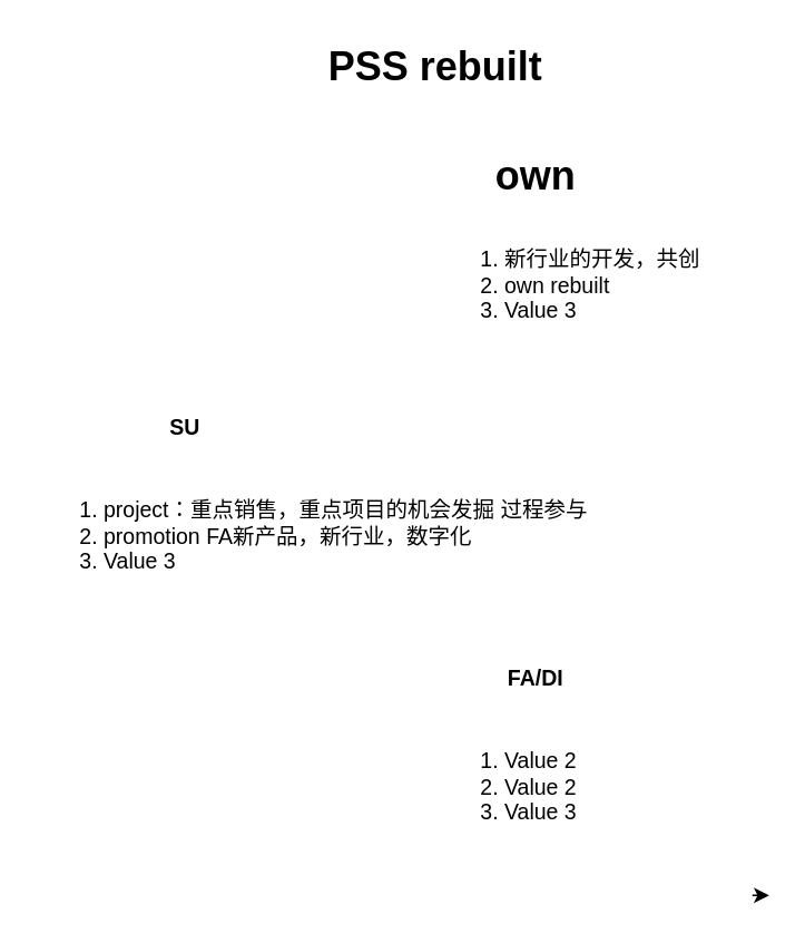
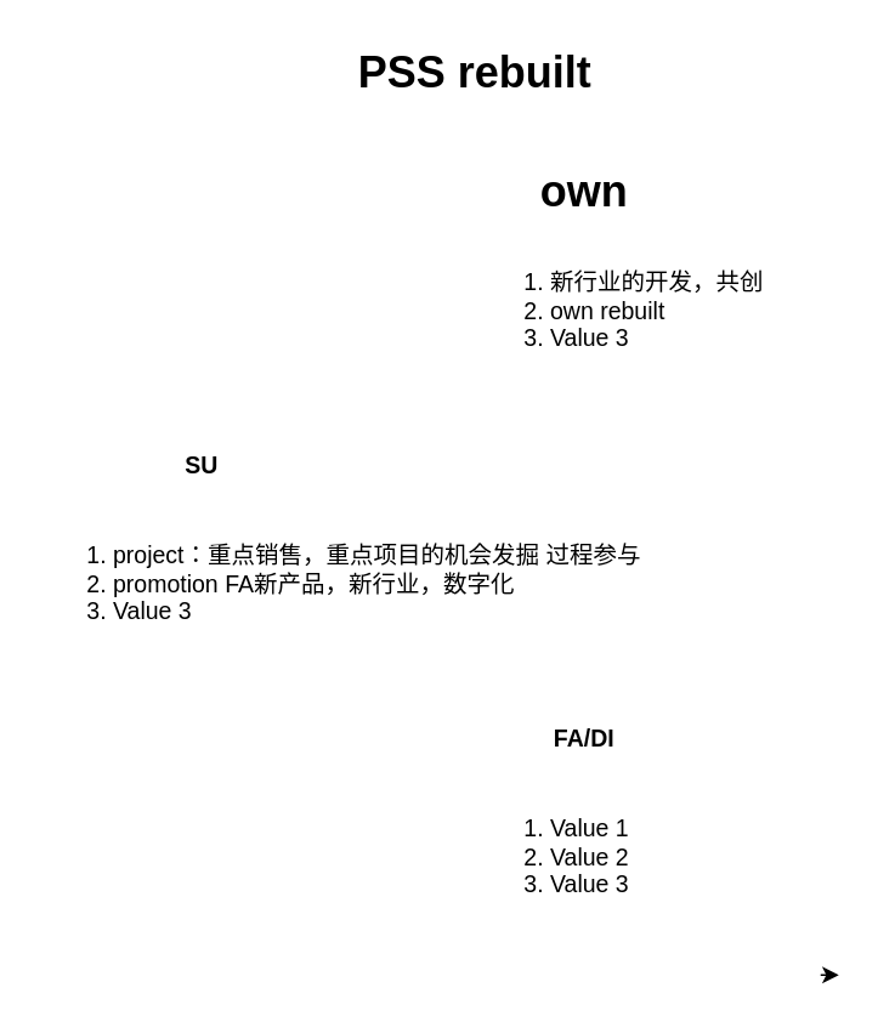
  <mxCell id="0" />
  <mxCell id="1" parent="0" />
  <mxCell id="2" value="&lt;ol style=&quot;font-size: 13px;&quot;&gt;&lt;li style=&quot;font-size: 13px;&quot;&gt;project：重点销售，重点项目的机会发掘 过程参与&lt;/li&gt;&lt;li style=&quot;font-size: 13px;&quot;&gt;promotion FA新产品，新行业，数字化&amp;nbsp;&lt;/li&gt;&lt;li style=&quot;font-size: 13px;&quot;&gt;Value 3&lt;/li&gt;&lt;/ol&gt;" style="text;strokeColor=none;fillColor=none;html=1;whiteSpace=wrap;verticalAlign=middle;overflow=hidden;fontSize=13;" vertex="1" parent="1"><mxGeometry x="20" y="255" width="380" height="130" as="geometry" /></mxCell>
  <mxCell id="3" value="PSS rebuilt" style="text;strokeColor=none;fillColor=none;html=1;fontSize=24;fontStyle=1;verticalAlign=middle;align=center;" vertex="1" parent="1"><mxGeometry x="210" y="20" width="100" height="40" as="geometry" /></mxCell>
  <mxCell id="4" value="SU" style="text;strokeColor=none;fillColor=none;html=1;fontSize=13;fontStyle=1;verticalAlign=middle;align=center;" vertex="1" parent="1"><mxGeometry x="60" y="235" width="100" height="40" as="geometry" /></mxCell>
  <mxCell id="5" value="&lt;ol style=&quot;font-size: 13px;&quot;&gt;&lt;li style=&quot;font-size: 13px;&quot;&gt;新行业的开发，共创&lt;/li&gt;&lt;li style=&quot;font-size: 13px;&quot;&gt;own rebuilt&lt;/li&gt;&lt;li style=&quot;font-size: 13px;&quot;&gt;Value 3&lt;/li&gt;&lt;/ol&gt;" style="text;strokeColor=none;fillColor=none;html=1;whiteSpace=wrap;verticalAlign=middle;overflow=hidden;fontSize=13;" vertex="1" parent="1"><mxGeometry x="260" y="105" width="190" height="130" as="geometry" /></mxCell>
  <mxCell id="6" value="own" style="text;strokeColor=none;fillColor=none;html=1;fontSize=24;fontStyle=1;verticalAlign=middle;align=center;" vertex="1" parent="1"><mxGeometry x="270" y="85" width="100" height="40" as="geometry" /></mxCell>
  <mxCell id="7" style="edgeStyle=orthogonalEdgeStyle;rounded=0;orthogonalLoop=1;jettySize=auto;html=1;exitX=1;exitY=1;exitDx=0;exitDy=0;fontSize=13;" edge="1" parent="1" source="8"><mxGeometry relative="1" as="geometry"><mxPoint x="460" y="535.091" as="targetPoint" /></mxGeometry></mxCell>
- <mxCell id="8" value="&lt;ol style=&quot;font-size: 13px;&quot;&gt;&lt;li style=&quot;font-size: 13px;&quot;&gt;Value 2&lt;/li&gt;&lt;li style=&quot;font-size: 13px;&quot;&gt;Value 2&lt;/li&gt;&lt;li style=&quot;font-size: 13px;&quot;&gt;Value 3&lt;/li&gt;&lt;/ol&gt;" style="text;strokeColor=none;fillColor=none;html=1;whiteSpace=wrap;verticalAlign=middle;overflow=hidden;fontSize=13;" vertex="1" parent="1"><mxGeometry x="260" y="405" width="190" height="130" as="geometry" /></mxCell>
+ <mxCell id="8" value="&lt;ol style=&quot;font-size: 13px;&quot;&gt;&lt;li style=&quot;font-size: 13px;&quot;&gt;Value 1&lt;/li&gt;&lt;li style=&quot;font-size: 13px;&quot;&gt;Value 2&lt;/li&gt;&lt;li style=&quot;font-size: 13px;&quot;&gt;Value 3&lt;/li&gt;&lt;/ol&gt;" style="text;strokeColor=none;fillColor=none;html=1;whiteSpace=wrap;verticalAlign=middle;overflow=hidden;fontSize=13;" vertex="1" parent="1"><mxGeometry x="260" y="405" width="190" height="130" as="geometry" /></mxCell>
  <mxCell id="9" value="FA/DI" style="text;strokeColor=none;fillColor=none;html=1;fontSize=13;fontStyle=1;verticalAlign=middle;align=center;" vertex="1" parent="1"><mxGeometry x="270" y="385" width="100" height="40" as="geometry" /></mxCell>
